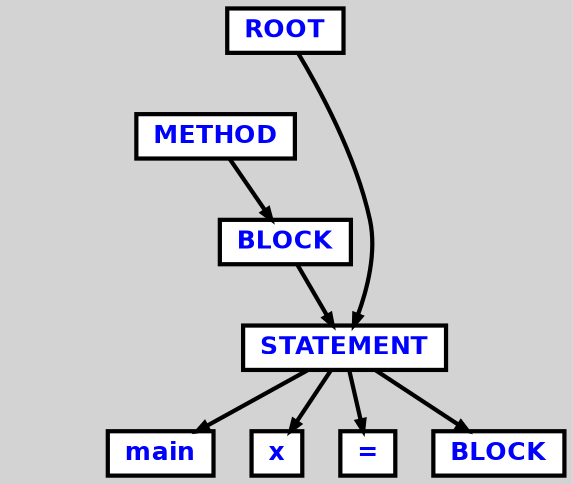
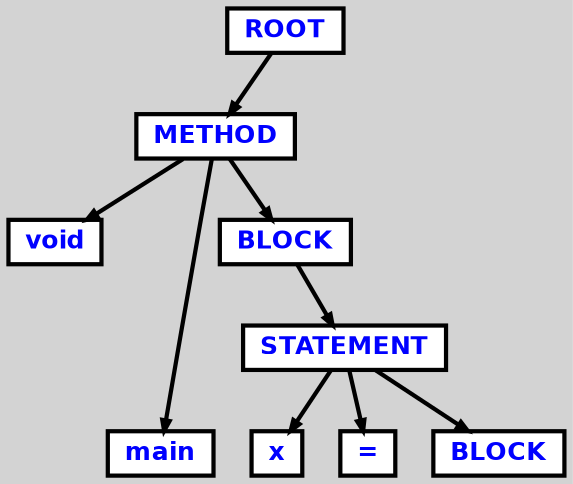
  digraph {
    bgcolor=lightgrey
    ordering=out
    ranksep=.4
    node [color=black fillcolor=white fixedsize=false fontcolor=blue fontname="Helvetica-bold" fontsize=12 shape=box style="filled, solid, bold"]
    edge [arrowsize=.5 color=black style=bold]
    n1 [height=.25 label=ROOT width=.25]
    n2 [height=.25 label=METHOD width=.25]
+   n3 [height=.25 label=void width=.25]
    n4 [height=.25 label=main width=.25]
    n5 [height=.25 label=BLOCK width=.25]
    n6 [height=.25 label=STATEMENT width=.25]
    n7 [height=.25 label=x width=.25]
    n8 [height=.25 label="=" width=.25]
    n9 [height=.25 label=BLOCK width=.25]
-   n1 -> n6
-   n6 -> n4
+   n1 -> n2
+   n2 -> n3
+   n2 -> n4
    n2 -> n5
    n5 -> n6
    n6 -> n7
    n6 -> n8
    n6 -> n9
  }
